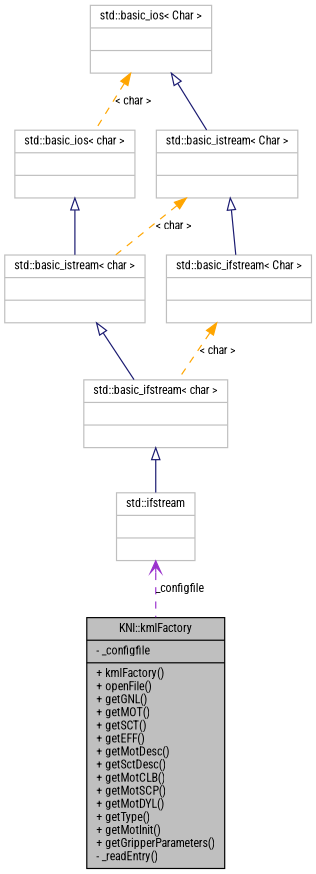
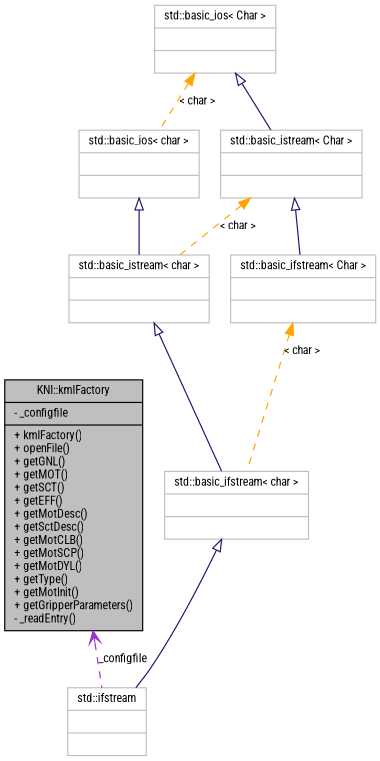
  digraph {
    fontname="Roboto Condensed"
    node [color=grey75 fillcolor=white fontname="Roboto Condensed" fontsize=10 shape=record style=filled]
    edge [arrowtail=empty color=midnightblue dir=back fontname="Roboto Condensed" fontsize=10 labelfontname="FreeSans.ttf" labelfontsize=10 style=solid]
    n1 [color=black fillcolor=grey75 fontcolor=black height=0.2 label="{KNI::kmlFactory\n|- _configfile\l|+ kmlFactory()\l+ openFile()\l+ getGNL()\l+ getMOT()\l+ getSCT()\l+ getEFF()\l+ getMotDesc()\l+ getSctDesc()\l+ getMotCLB()\l+ getMotSCP()\l+ getMotDYL()\l+ getType()\l+ getMotInit()\l+ getGripperParameters()\l- _readEntry()\l}" width=0.4]
    n2 [height=0.2 label="{std::ifstream\n||}" width=0.4]
    n3 [height=0.2 label="{std::basic_ifstream\< char \>\n||}" width=0.4]
    n4 [height=0.2 label="{std::basic_istream\< char \>\n||}" width=0.4]
    n5 [height=0.2 label="{std::basic_ios\< char \>\n||}" width=0.4]
    n6 [height=0.2 label="{std::basic_ios\< Char \>\n||}" width=0.4]
    n7 [height=0.2 label="{std::basic_istream\< Char \>\n||}" width=0.4]
    n8 [height=0.2 label="{std::basic_ifstream\< Char \>\n||}" width=0.4]
-   n2 -> n1 [arrowtail=open color=darkorchid3 label=_configfile style=dashed]
+   n1 -> n2 [arrowtail=open color=darkorchid3 label=_configfile style=dashed]
    n3 -> n2
    n4 -> n3
    n5 -> n4
    n6 -> n5 [color=orange label="\< char \>" style=dashed arrowtail=""]
    n6 -> n7
    n7 -> n4 [color=orange label="\< char \>" style=dashed arrowtail=""]
    n7 -> n8
    n8 -> n3 [color=orange label="\< char \>" style=dashed arrowtail=""]
  }
